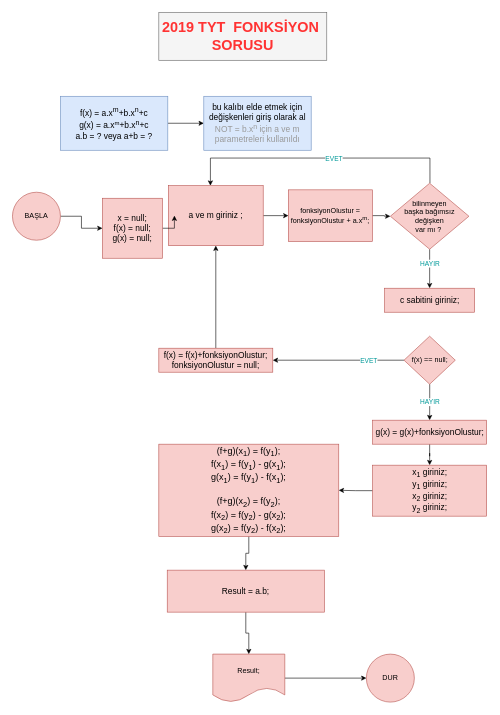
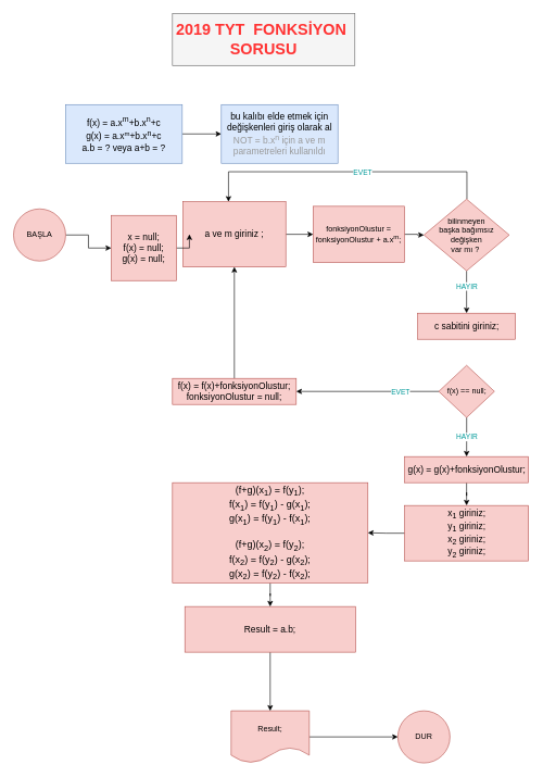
  <mxCell id="0" />
  <mxCell id="1" parent="0" />
  <mxCell id="2" style="edgeStyle=orthogonalEdgeStyle;rounded=0;orthogonalLoop=1;jettySize=auto;html=1;verticalAlign=bottom;fontColor=#009999;labelBorderColor=none;" edge="1" parent="1" source="3" target="24"><mxGeometry relative="1" as="geometry" /></mxCell>
  <mxCell id="3" value="BAŞLA" style="ellipse;whiteSpace=wrap;html=1;aspect=fixed;labelBorderColor=none;fillColor=#f8cecc;strokeColor=#b85450;" vertex="1" parent="1"><mxGeometry x="20" y="320" width="80" height="80" as="geometry" /></mxCell>
  <mxCell id="4" style="edgeStyle=orthogonalEdgeStyle;rounded=0;orthogonalLoop=1;jettySize=auto;html=1;entryX=0;entryY=0.5;entryDx=0;entryDy=0;verticalAlign=bottom;fontColor=#009999;labelBorderColor=none;" edge="1" parent="1" source="5" target="26"><mxGeometry relative="1" as="geometry" /></mxCell>
  <mxCell id="5" value="&lt;span style=&quot;font-size: 14px&quot;&gt;a ve m giriniz ;&lt;/span&gt;&lt;font style=&quot;font-size: 14px&quot;&gt;&lt;br&gt;&lt;/font&gt;" style="rounded=0;whiteSpace=wrap;html=1;labelBorderColor=none;fillColor=#f8cecc;strokeColor=#b85450;" vertex="1" parent="1"><mxGeometry x="280" y="309" width="158" height="100" as="geometry" /></mxCell>
  <mxCell id="6" value="HAYIR" style="edgeStyle=orthogonalEdgeStyle;rounded=0;orthogonalLoop=1;jettySize=auto;html=1;entryX=0.5;entryY=0;entryDx=0;entryDy=0;verticalAlign=bottom;fontColor=#009999;labelBorderColor=none;" edge="1" parent="1" source="9" target="18"><mxGeometry relative="1" as="geometry" /></mxCell>
  <mxCell id="7" style="edgeStyle=orthogonalEdgeStyle;rounded=0;orthogonalLoop=1;jettySize=auto;html=1;verticalAlign=top;exitX=0.504;exitY=0;exitDx=0;exitDy=0;exitPerimeter=0;fontColor=#009999;labelBorderColor=none;" edge="1" parent="1" source="9" target="5"><mxGeometry relative="1" as="geometry"><mxPoint x="390" y="305" as="targetPoint" /><Array as="points"><mxPoint x="716" y="263" /><mxPoint x="350" y="263" /></Array></mxGeometry></mxCell>
  <mxCell id="8" value="EVET" style="edgeLabel;html=1;align=center;verticalAlign=middle;resizable=0;points=[];fontColor=#009999;labelBorderColor=none;" vertex="1" connectable="0" parent="7"><mxGeometry x="-0.107" relative="1" as="geometry"><mxPoint as="offset" /></mxGeometry></mxCell>
  <mxCell id="9" value="bilinmeyen &lt;br&gt;başka bağımsız değişken &lt;br&gt;var mı ?&amp;nbsp;" style="rhombus;whiteSpace=wrap;html=1;labelBorderColor=none;fillColor=#f8cecc;strokeColor=#b85450;" vertex="1" parent="1"><mxGeometry x="650" y="305" width="131" height="110" as="geometry" /></mxCell>
  <mxCell id="10" style="edgeStyle=orthogonalEdgeStyle;rounded=0;orthogonalLoop=1;jettySize=auto;html=1;verticalAlign=top;fontColor=#009999;labelBorderColor=none;" edge="1" parent="1" source="11" target="12"><mxGeometry relative="1" as="geometry" /></mxCell>
  <mxCell id="11" value="Result;" style="shape=document;whiteSpace=wrap;html=1;boundedLbl=1;labelBorderColor=none;fillColor=#f8cecc;strokeColor=#b85450;" vertex="1" parent="1"><mxGeometry x="354" y="1090" width="120" height="80" as="geometry" /></mxCell>
  <mxCell id="12" value="DUR" style="ellipse;whiteSpace=wrap;html=1;aspect=fixed;labelBorderColor=none;fillColor=#f8cecc;strokeColor=#b85450;" vertex="1" parent="1"><mxGeometry x="610" y="1090" width="80" height="80" as="geometry" /></mxCell>
  <mxCell id="13" style="edgeStyle=orthogonalEdgeStyle;rounded=0;orthogonalLoop=1;jettySize=auto;html=1;fontColor=#000000;verticalAlign=bottom;" edge="1" parent="1" source="14" target="15"><mxGeometry relative="1" as="geometry" /></mxCell>
  <mxCell id="14" value="&lt;font style=&quot;font-size: 14px&quot;&gt;f(x) = a.x&lt;sup&gt;m&lt;/sup&gt;+b.x&lt;sup&gt;n&lt;/sup&gt;+c&lt;br&gt;&lt;/font&gt;&lt;span style=&quot;font-size: 14px&quot;&gt;g(x) = a.x&lt;/span&gt;&lt;sup&gt;m&lt;/sup&gt;&lt;span style=&quot;font-size: 14px&quot;&gt;+b&lt;/span&gt;&lt;span style=&quot;font-size: 14px&quot;&gt;.x&lt;sup&gt;n&lt;/sup&gt;+c&lt;br&gt;a.b = ? veya a+b = ?&lt;br&gt;&lt;/span&gt;" style="text;html=1;strokeColor=#6c8ebf;fillColor=#dae8fc;align=center;verticalAlign=middle;whiteSpace=wrap;rounded=0;" vertex="1" parent="1"><mxGeometry x="100" y="160" width="179" height="90" as="geometry" /></mxCell>
  <mxCell id="15" value="&lt;span style=&quot;font-size: 14px&quot;&gt;bu kalıbı elde etmek için değişkenleri giriş olarak al&lt;br&gt;&lt;font color=&quot;#999999&quot;&gt;NOT = b.x&lt;sup&gt;n&lt;/sup&gt; için a ve m parametreleri kullanıldı&lt;/font&gt;&lt;br&gt;&lt;/span&gt;" style="text;html=1;strokeColor=#6c8ebf;fillColor=#dae8fc;align=center;verticalAlign=middle;whiteSpace=wrap;rounded=0;" vertex="1" parent="1"><mxGeometry x="339" y="160" width="179" height="90" as="geometry" /></mxCell>
  <mxCell id="16" style="edgeStyle=orthogonalEdgeStyle;rounded=0;orthogonalLoop=1;jettySize=auto;html=1;verticalAlign=top;fontColor=#009999;labelBorderColor=none;" edge="1" parent="1" source="17" target="11"><mxGeometry relative="1" as="geometry" /></mxCell>
- <mxCell id="17" value="&lt;span style=&quot;font-size: 14px&quot;&gt;Result = a.b;&lt;br&gt;&lt;/span&gt;" style="rounded=0;whiteSpace=wrap;html=1;labelBorderColor=none;fillColor=#f8cecc;strokeColor=#b85450;" vertex="1" parent="1"><mxGeometry x="278" y="950" width="262" height="70" as="geometry" /></mxCell>
+ <mxCell id="17" value="&lt;span style=&quot;font-size: 14px&quot;&gt;Result = a.b;&lt;br&gt;&lt;/span&gt;" style="rounded=0;whiteSpace=wrap;html=1;labelBorderColor=none;fillColor=#f8cecc;strokeColor=#b85450;" vertex="1" parent="1"><mxGeometry x="283" y="930" width="262" height="70" as="geometry" /></mxCell>
  <mxCell id="18" value="&lt;font style=&quot;font-size: 14px&quot;&gt;c sabitini giriniz;&lt;br&gt;&lt;/font&gt;" style="rounded=0;whiteSpace=wrap;html=1;labelBorderColor=none;fillColor=#f8cecc;strokeColor=#b85450;" vertex="1" parent="1"><mxGeometry x="640.5" y="480" width="150" height="40" as="geometry" /></mxCell>
  <mxCell id="19" style="edgeStyle=orthogonalEdgeStyle;rounded=0;orthogonalLoop=1;jettySize=auto;html=1;verticalAlign=top;fontColor=#009999;labelBorderColor=none;" edge="1" parent="1" source="22" target="28"><mxGeometry relative="1" as="geometry"><mxPoint x="600" y="600" as="targetPoint" /><Array as="points" /></mxGeometry></mxCell>
  <mxCell id="20" value="EVET" style="edgeLabel;html=1;align=center;verticalAlign=middle;resizable=0;points=[];fontColor=#009999;labelBorderColor=none;" vertex="1" connectable="0" parent="19"><mxGeometry x="-0.646" y="1" relative="1" as="geometry"><mxPoint x="-20" y="-1" as="offset" /></mxGeometry></mxCell>
  <mxCell id="21" value="HAYIR" style="edgeStyle=orthogonalEdgeStyle;rounded=0;orthogonalLoop=1;jettySize=auto;html=1;verticalAlign=top;fontColor=#009999;labelBorderColor=none;" edge="1" parent="1" source="22" target="30"><mxGeometry x="-0.428" relative="1" as="geometry"><mxPoint x="713" y="710" as="targetPoint" /><Array as="points" /><mxPoint as="offset" /></mxGeometry></mxCell>
  <mxCell id="22" value="f(x) == null;" style="rhombus;whiteSpace=wrap;html=1;labelBorderColor=none;fillColor=#f8cecc;strokeColor=#b85450;" vertex="1" parent="1"><mxGeometry x="672.75" y="560" width="85.5" height="80" as="geometry" /></mxCell>
  <mxCell id="23" style="edgeStyle=orthogonalEdgeStyle;rounded=0;orthogonalLoop=1;jettySize=auto;html=1;verticalAlign=bottom;fontColor=#009999;labelBorderColor=none;" edge="1" parent="1" source="24" target="5"><mxGeometry relative="1" as="geometry" /></mxCell>
  <mxCell id="24" value="&lt;span style=&quot;font-size: 14px&quot;&gt;x = null;&lt;br&gt;f(x) = null;&lt;br&gt;g(x) = null;&lt;/span&gt;&lt;font style=&quot;font-size: 14px&quot;&gt;&lt;br&gt;&lt;/font&gt;" style="rounded=0;whiteSpace=wrap;html=1;labelBorderColor=none;fillColor=#f8cecc;strokeColor=#b85450;" vertex="1" parent="1"><mxGeometry x="170" y="330" width="100" height="100" as="geometry" /></mxCell>
  <mxCell id="25" style="edgeStyle=orthogonalEdgeStyle;rounded=0;orthogonalLoop=1;jettySize=auto;html=1;entryX=0;entryY=0.5;entryDx=0;entryDy=0;verticalAlign=bottom;fontColor=#009999;labelBorderColor=none;" edge="1" parent="1" source="26" target="9"><mxGeometry relative="1" as="geometry" /></mxCell>
  <mxCell id="26" value="fonksiyonOlustur = fonksiyonOlustur + a.x&lt;sup&gt;m&lt;/sup&gt;;" style="rounded=0;whiteSpace=wrap;html=1;labelBorderColor=none;fillColor=#f8cecc;strokeColor=#b85450;" vertex="1" parent="1"><mxGeometry x="480" y="316" width="140" height="86" as="geometry" /></mxCell>
  <mxCell id="27" style="edgeStyle=orthogonalEdgeStyle;rounded=0;orthogonalLoop=1;jettySize=auto;html=1;verticalAlign=top;fontColor=#009999;labelBorderColor=none;" edge="1" parent="1" source="28" target="5"><mxGeometry relative="1" as="geometry"><mxPoint x="380" y="550" as="targetPoint" /></mxGeometry></mxCell>
  <mxCell id="28" value="&lt;font style=&quot;font-size: 14px&quot;&gt;f(x) = f(x)+fonksiyonOlustur;&lt;br&gt;fonksiyonOlustur = null;&lt;br&gt;&lt;/font&gt;" style="rounded=0;whiteSpace=wrap;html=1;labelBorderColor=none;fillColor=#f8cecc;strokeColor=#b85450;" vertex="1" parent="1"><mxGeometry x="264" y="580" width="190" height="40" as="geometry" /></mxCell>
  <mxCell id="29" style="edgeStyle=orthogonalEdgeStyle;rounded=0;orthogonalLoop=1;jettySize=auto;html=1;verticalAlign=top;fontColor=#009999;labelBorderColor=none;" edge="1" parent="1" source="30" target="34"><mxGeometry relative="1" as="geometry" /></mxCell>
  <mxCell id="30" value="&lt;font style=&quot;font-size: 14px&quot;&gt;g(x) = g(x)+fonksiyonOlustur;&lt;br&gt;&lt;/font&gt;" style="rounded=0;whiteSpace=wrap;html=1;labelBorderColor=none;fillColor=#f8cecc;strokeColor=#b85450;" vertex="1" parent="1"><mxGeometry x="620.5" y="700" width="190" height="40" as="geometry" /></mxCell>
  <mxCell id="31" style="edgeStyle=orthogonalEdgeStyle;rounded=0;orthogonalLoop=1;jettySize=auto;html=1;verticalAlign=top;fontColor=#009999;labelBorderColor=none;" edge="1" parent="1" source="32" target="17"><mxGeometry relative="1" as="geometry" /></mxCell>
  <mxCell id="32" value="&lt;font style=&quot;font-size: 15px&quot;&gt;(f+g)(x&lt;sub&gt;1&lt;/sub&gt;) = f(y&lt;sub&gt;1&lt;/sub&gt;);&lt;br&gt;f(x&lt;sub&gt;1&lt;/sub&gt;) = f(y&lt;sub&gt;1&lt;/sub&gt;) - g(x&lt;sub&gt;1&lt;/sub&gt;);&lt;br&gt;g(x&lt;sub&gt;1&lt;/sub&gt;) = f(y&lt;sub&gt;1&lt;/sub&gt;) - f(x&lt;sub&gt;1&lt;/sub&gt;);&lt;br&gt;&lt;br&gt;(f+g)(x&lt;sub&gt;2&lt;/sub&gt;) = f(y&lt;sub&gt;2&lt;/sub&gt;);&lt;br&gt;f(x&lt;sub&gt;2&lt;/sub&gt;) = f(y&lt;sub&gt;2&lt;/sub&gt;) - g(x&lt;sub&gt;2&lt;/sub&gt;);&lt;br&gt;g(x&lt;sub&gt;2&lt;/sub&gt;) = f(y&lt;sub&gt;2&lt;/sub&gt;) - f(x&lt;sub&gt;2&lt;/sub&gt;);&lt;br style=&quot;font-size: 14px&quot;&gt;&lt;/font&gt;" style="rounded=0;whiteSpace=wrap;html=1;labelBorderColor=none;fillColor=#f8cecc;strokeColor=#b85450;" vertex="1" parent="1"><mxGeometry x="264" y="740" width="300" height="153.69" as="geometry" /></mxCell>
  <mxCell id="33" style="edgeStyle=orthogonalEdgeStyle;rounded=0;orthogonalLoop=1;jettySize=auto;html=1;verticalAlign=top;fontColor=#009999;labelBorderColor=none;" edge="1" parent="1" source="34" target="32"><mxGeometry relative="1" as="geometry" /></mxCell>
  <mxCell id="34" value="&lt;font&gt;&lt;font style=&quot;font-size: 14px&quot;&gt;x&lt;sub&gt;1&lt;/sub&gt; giriniz;&lt;br&gt;y&lt;sub&gt;1&lt;/sub&gt; giriniz;&lt;br&gt;x&lt;sub&gt;2&lt;/sub&gt; giriniz;&lt;br&gt;y&lt;sub&gt;2&lt;/sub&gt; giriniz;&lt;/font&gt;&lt;br&gt;&lt;/font&gt;" style="rounded=0;whiteSpace=wrap;html=1;labelBorderColor=none;fillColor=#f8cecc;strokeColor=#b85450;" vertex="1" parent="1"><mxGeometry x="620.5" y="775" width="190" height="85" as="geometry" /></mxCell>
  <mxCell id="35" value="&lt;b&gt;&lt;font color=&quot;#ff3333&quot; style=&quot;font-size: 24px&quot;&gt;2019 TYT&amp;nbsp; FONKSİYON&amp;nbsp; SORUSU&lt;/font&gt;&lt;/b&gt;" style="text;html=1;align=center;verticalAlign=middle;whiteSpace=wrap;rounded=0;fillColor=#f5f5f5;strokeColor=#666666;fontColor=#333333;" vertex="1" parent="1"><mxGeometry x="264" y="20" width="280" height="80" as="geometry" /></mxCell>
